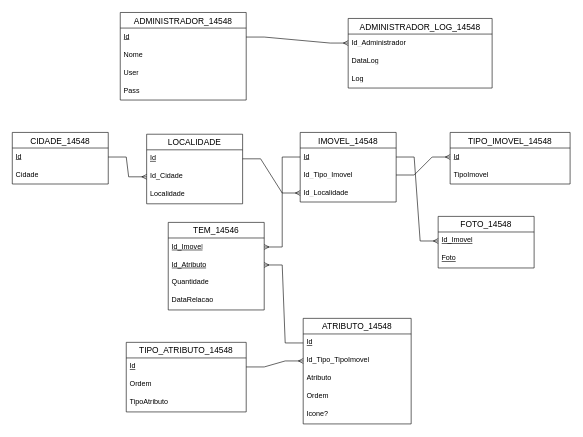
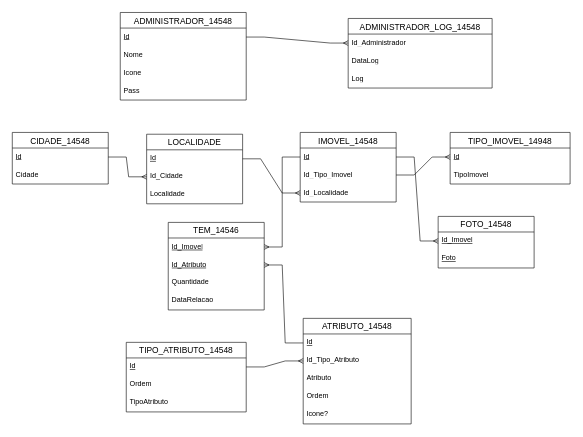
  <mxCell id="0" />
  <mxCell id="1" parent="0" />
  <mxCell id="2" value="LOCALIDADE" style="swimlane;fontStyle=0;childLayout=stackLayout;horizontal=1;startSize=26;horizontalStack=0;resizeParent=1;resizeParentMax=0;resizeLast=0;collapsible=1;marginBottom=0;align=center;fontSize=14;" vertex="1" parent="1"><mxGeometry x="244" y="223" width="160" height="116" as="geometry" /></mxCell>
  <mxCell id="3" value="Id" style="text;strokeColor=none;fillColor=none;spacingLeft=4;spacingRight=4;overflow=hidden;rotatable=0;points=[[0,0.5],[1,0.5]];portConstraint=eastwest;fontSize=12;whiteSpace=wrap;html=1;fontStyle=4" vertex="1" parent="2"><mxGeometry y="26" width="160" height="30" as="geometry" /></mxCell>
  <mxCell id="4" value="Id_Cidade" style="text;strokeColor=none;fillColor=none;spacingLeft=4;spacingRight=4;overflow=hidden;rotatable=0;points=[[0,0.5],[1,0.5]];portConstraint=eastwest;fontSize=12;whiteSpace=wrap;html=1;" vertex="1" parent="2"><mxGeometry y="56" width="160" height="30" as="geometry" /></mxCell>
  <mxCell id="5" value="Localidade" style="text;strokeColor=none;fillColor=none;spacingLeft=4;spacingRight=4;overflow=hidden;rotatable=0;points=[[0,0.5],[1,0.5]];portConstraint=eastwest;fontSize=12;whiteSpace=wrap;html=1;" vertex="1" parent="2"><mxGeometry y="86" width="160" height="30" as="geometry" /></mxCell>
  <mxCell id="6" value="IMOVEL_14548" style="swimlane;fontStyle=0;childLayout=stackLayout;horizontal=1;startSize=26;horizontalStack=0;resizeParent=1;resizeParentMax=0;resizeLast=0;collapsible=1;marginBottom=0;align=center;fontSize=14;" vertex="1" parent="1"><mxGeometry x="500" y="220" width="160" height="116" as="geometry" /></mxCell>
  <mxCell id="7" value="Id" style="text;strokeColor=none;fillColor=none;spacingLeft=4;spacingRight=4;overflow=hidden;rotatable=0;points=[[0,0.5],[1,0.5]];portConstraint=eastwest;fontSize=12;whiteSpace=wrap;html=1;fontStyle=4" vertex="1" parent="6"><mxGeometry y="26" width="160" height="30" as="geometry" /></mxCell>
  <mxCell id="8" value="Id_Tipo_Imovel" style="text;strokeColor=none;fillColor=none;spacingLeft=4;spacingRight=4;overflow=hidden;rotatable=0;points=[[0,0.5],[1,0.5]];portConstraint=eastwest;fontSize=12;whiteSpace=wrap;html=1;" vertex="1" parent="6"><mxGeometry y="56" width="160" height="30" as="geometry" /></mxCell>
  <mxCell id="9" value="Id_Localidade" style="text;strokeColor=none;fillColor=none;spacingLeft=4;spacingRight=4;overflow=hidden;rotatable=0;points=[[0,0.5],[1,0.5]];portConstraint=eastwest;fontSize=12;whiteSpace=wrap;html=1;" vertex="1" parent="6"><mxGeometry y="86" width="160" height="30" as="geometry" /></mxCell>
  <mxCell id="10" value="CIDADE_14548" style="swimlane;fontStyle=0;childLayout=stackLayout;horizontal=1;startSize=26;horizontalStack=0;resizeParent=1;resizeParentMax=0;resizeLast=0;collapsible=1;marginBottom=0;align=center;fontSize=14;" vertex="1" parent="1"><mxGeometry x="20" y="220" width="160" height="86" as="geometry" /></mxCell>
  <mxCell id="11" value="Id" style="text;strokeColor=none;fillColor=none;spacingLeft=4;spacingRight=4;overflow=hidden;rotatable=0;points=[[0,0.5],[1,0.5]];portConstraint=eastwest;fontSize=12;whiteSpace=wrap;html=1;fontStyle=4" vertex="1" parent="10"><mxGeometry y="26" width="160" height="30" as="geometry" /></mxCell>
  <mxCell id="12" value="Cidade" style="text;strokeColor=none;fillColor=none;spacingLeft=4;spacingRight=4;overflow=hidden;rotatable=0;points=[[0,0.5],[1,0.5]];portConstraint=eastwest;fontSize=12;whiteSpace=wrap;html=1;" vertex="1" parent="10"><mxGeometry y="56" width="160" height="30" as="geometry" /></mxCell>
  <mxCell id="13" value="ADMINISTRADOR_14548" style="swimlane;fontStyle=0;childLayout=stackLayout;horizontal=1;startSize=26;horizontalStack=0;resizeParent=1;resizeParentMax=0;resizeLast=0;collapsible=1;marginBottom=0;align=center;fontSize=14;" vertex="1" parent="1"><mxGeometry x="200" y="20" width="210" height="146" as="geometry" /></mxCell>
  <mxCell id="14" value="Id" style="text;strokeColor=none;fillColor=none;spacingLeft=4;spacingRight=4;overflow=hidden;rotatable=0;points=[[0,0.5],[1,0.5]];portConstraint=eastwest;fontSize=12;whiteSpace=wrap;html=1;fontStyle=4" vertex="1" parent="13"><mxGeometry y="26" width="210" height="30" as="geometry" /></mxCell>
  <mxCell id="15" value="Nome" style="text;strokeColor=none;fillColor=none;spacingLeft=4;spacingRight=4;overflow=hidden;rotatable=0;points=[[0,0.5],[1,0.5]];portConstraint=eastwest;fontSize=12;whiteSpace=wrap;html=1;" vertex="1" parent="13"><mxGeometry y="56" width="210" height="30" as="geometry" /></mxCell>
- <mxCell id="16" value="User" style="text;strokeColor=none;fillColor=none;spacingLeft=4;spacingRight=4;overflow=hidden;rotatable=0;points=[[0,0.5],[1,0.5]];portConstraint=eastwest;fontSize=12;whiteSpace=wrap;html=1;" vertex="1" parent="13"><mxGeometry y="86" width="210" height="30" as="geometry" /></mxCell>
+ <mxCell id="16" value="Icone" style="text;strokeColor=none;fillColor=none;spacingLeft=4;spacingRight=4;overflow=hidden;rotatable=0;points=[[0,0.5],[1,0.5]];portConstraint=eastwest;fontSize=12;whiteSpace=wrap;html=1;" vertex="1" parent="13"><mxGeometry y="86" width="210" height="30" as="geometry" /></mxCell>
  <mxCell id="17" value="Pass" style="text;strokeColor=none;fillColor=none;spacingLeft=4;spacingRight=4;overflow=hidden;rotatable=0;points=[[0,0.5],[1,0.5]];portConstraint=eastwest;fontSize=12;whiteSpace=wrap;html=1;" vertex="1" parent="13"><mxGeometry y="116" width="210" height="30" as="geometry" /></mxCell>
  <mxCell id="18" value="ADMINISTRADOR_LOG_14548" style="swimlane;fontStyle=0;childLayout=stackLayout;horizontal=1;startSize=26;horizontalStack=0;resizeParent=1;resizeParentMax=0;resizeLast=0;collapsible=1;marginBottom=0;align=center;fontSize=14;" vertex="1" parent="1"><mxGeometry x="580" y="30" width="240" height="116" as="geometry" /></mxCell>
  <mxCell id="19" value="Id_Administrador" style="text;strokeColor=none;fillColor=none;spacingLeft=4;spacingRight=4;overflow=hidden;rotatable=0;points=[[0,0.5],[1,0.5]];portConstraint=eastwest;fontSize=12;whiteSpace=wrap;html=1;fontStyle=0" vertex="1" parent="18"><mxGeometry y="26" width="240" height="30" as="geometry" /></mxCell>
  <mxCell id="20" value="DataLog" style="text;strokeColor=none;fillColor=none;spacingLeft=4;spacingRight=4;overflow=hidden;rotatable=0;points=[[0,0.5],[1,0.5]];portConstraint=eastwest;fontSize=12;whiteSpace=wrap;html=1;" vertex="1" parent="18"><mxGeometry y="56" width="240" height="30" as="geometry" /></mxCell>
  <mxCell id="21" value="Log" style="text;strokeColor=none;fillColor=none;spacingLeft=4;spacingRight=4;overflow=hidden;rotatable=0;points=[[0,0.5],[1,0.5]];portConstraint=eastwest;fontSize=12;whiteSpace=wrap;html=1;" vertex="1" parent="18"><mxGeometry y="86" width="240" height="30" as="geometry" /></mxCell>
  <mxCell id="22" value="ATRIBUTO_14548" style="swimlane;fontStyle=0;childLayout=stackLayout;horizontal=1;startSize=26;horizontalStack=0;resizeParent=1;resizeParentMax=0;resizeLast=0;collapsible=1;marginBottom=0;align=center;fontSize=14;" vertex="1" parent="1"><mxGeometry x="505" y="530" width="180" height="176" as="geometry" /></mxCell>
  <mxCell id="23" value="Id" style="text;strokeColor=none;fillColor=none;spacingLeft=4;spacingRight=4;overflow=hidden;rotatable=0;points=[[0,0.5],[1,0.5]];portConstraint=eastwest;fontSize=12;whiteSpace=wrap;html=1;fontStyle=4" vertex="1" parent="22"><mxGeometry y="26" width="180" height="30" as="geometry" /></mxCell>
- <mxCell id="24" value="Id_Tipo_TipoImovel" style="text;strokeColor=none;fillColor=none;spacingLeft=4;spacingRight=4;overflow=hidden;rotatable=0;points=[[0,0.5],[1,0.5]];portConstraint=eastwest;fontSize=12;whiteSpace=wrap;html=1;" vertex="1" parent="22"><mxGeometry y="56" width="180" height="30" as="geometry" /></mxCell>
+ <mxCell id="24" value="Id_Tipo_Atributo" style="text;strokeColor=none;fillColor=none;spacingLeft=4;spacingRight=4;overflow=hidden;rotatable=0;points=[[0,0.5],[1,0.5]];portConstraint=eastwest;fontSize=12;whiteSpace=wrap;html=1;" vertex="1" parent="22"><mxGeometry y="56" width="180" height="30" as="geometry" /></mxCell>
  <mxCell id="25" value="Atributo" style="text;strokeColor=none;fillColor=none;spacingLeft=4;spacingRight=4;overflow=hidden;rotatable=0;points=[[0,0.5],[1,0.5]];portConstraint=eastwest;fontSize=12;whiteSpace=wrap;html=1;" vertex="1" parent="22"><mxGeometry y="86" width="180" height="30" as="geometry" /></mxCell>
  <mxCell id="26" value="Ordem" style="text;strokeColor=none;fillColor=none;spacingLeft=4;spacingRight=4;overflow=hidden;rotatable=0;points=[[0,0.5],[1,0.5]];portConstraint=eastwest;fontSize=12;whiteSpace=wrap;html=1;" vertex="1" parent="22"><mxGeometry y="116" width="180" height="30" as="geometry" /></mxCell>
  <mxCell id="27" value="Icone?" style="text;strokeColor=none;fillColor=none;spacingLeft=4;spacingRight=4;overflow=hidden;rotatable=0;points=[[0,0.5],[1,0.5]];portConstraint=eastwest;fontSize=12;whiteSpace=wrap;html=1;" vertex="1" parent="22"><mxGeometry y="146" width="180" height="30" as="geometry" /></mxCell>
- <mxCell id="28" value="TIPO_IMOVEL_14548" style="swimlane;fontStyle=0;childLayout=stackLayout;horizontal=1;startSize=26;horizontalStack=0;resizeParent=1;resizeParentMax=0;resizeLast=0;collapsible=1;marginBottom=0;align=center;fontSize=14;" vertex="1" parent="1"><mxGeometry x="750" y="220" width="200" height="86" as="geometry" /></mxCell>
+ <mxCell id="28" value="TIPO_IMOVEL_14948" style="swimlane;fontStyle=0;childLayout=stackLayout;horizontal=1;startSize=26;horizontalStack=0;resizeParent=1;resizeParentMax=0;resizeLast=0;collapsible=1;marginBottom=0;align=center;fontSize=14;" vertex="1" parent="1"><mxGeometry x="750" y="220" width="200" height="86" as="geometry" /></mxCell>
  <mxCell id="29" value="Id" style="text;strokeColor=none;fillColor=none;spacingLeft=4;spacingRight=4;overflow=hidden;rotatable=0;points=[[0,0.5],[1,0.5]];portConstraint=eastwest;fontSize=12;whiteSpace=wrap;html=1;fontStyle=4" vertex="1" parent="28"><mxGeometry y="26" width="200" height="30" as="geometry" /></mxCell>
  <mxCell id="30" value="TipoImovel" style="text;strokeColor=none;fillColor=none;spacingLeft=4;spacingRight=4;overflow=hidden;rotatable=0;points=[[0,0.5],[1,0.5]];portConstraint=eastwest;fontSize=12;whiteSpace=wrap;html=1;" vertex="1" parent="28"><mxGeometry y="56" width="200" height="30" as="geometry" /></mxCell>
  <mxCell id="31" value="TIPO_ATRIBUTO_14548" style="swimlane;fontStyle=0;childLayout=stackLayout;horizontal=1;startSize=26;horizontalStack=0;resizeParent=1;resizeParentMax=0;resizeLast=0;collapsible=1;marginBottom=0;align=center;fontSize=14;" vertex="1" parent="1"><mxGeometry x="210" y="570" width="200" height="116" as="geometry" /></mxCell>
  <mxCell id="32" value="Id" style="text;strokeColor=none;fillColor=none;spacingLeft=4;spacingRight=4;overflow=hidden;rotatable=0;points=[[0,0.5],[1,0.5]];portConstraint=eastwest;fontSize=12;whiteSpace=wrap;html=1;fontStyle=4" vertex="1" parent="31"><mxGeometry y="26" width="200" height="30" as="geometry" /></mxCell>
  <mxCell id="33" value="Ordem" style="text;strokeColor=none;fillColor=none;spacingLeft=4;spacingRight=4;overflow=hidden;rotatable=0;points=[[0,0.5],[1,0.5]];portConstraint=eastwest;fontSize=12;whiteSpace=wrap;html=1;" vertex="1" parent="31"><mxGeometry y="56" width="200" height="30" as="geometry" /></mxCell>
  <mxCell id="34" value="TipoAtributo" style="text;strokeColor=none;fillColor=none;spacingLeft=4;spacingRight=4;overflow=hidden;rotatable=0;points=[[0,0.5],[1,0.5]];portConstraint=eastwest;fontSize=12;whiteSpace=wrap;html=1;" vertex="1" parent="31"><mxGeometry y="86" width="200" height="30" as="geometry" /></mxCell>
  <mxCell id="35" value="TEM_14546" style="swimlane;fontStyle=0;childLayout=stackLayout;horizontal=1;startSize=26;horizontalStack=0;resizeParent=1;resizeParentMax=0;resizeLast=0;collapsible=1;marginBottom=0;align=center;fontSize=14;" vertex="1" parent="1"><mxGeometry x="280" y="370" width="160" height="146" as="geometry" /></mxCell>
  <mxCell id="36" value="Id_Imovel" style="text;strokeColor=none;fillColor=none;spacingLeft=4;spacingRight=4;overflow=hidden;rotatable=0;points=[[0,0.5],[1,0.5]];portConstraint=eastwest;fontSize=12;whiteSpace=wrap;html=1;verticalAlign=middle;fontStyle=4" vertex="1" parent="35"><mxGeometry y="26" width="160" height="30" as="geometry" /></mxCell>
  <mxCell id="37" value="Id_Atributo" style="text;strokeColor=none;fillColor=none;spacingLeft=4;spacingRight=4;overflow=hidden;rotatable=0;points=[[0,0.5],[1,0.5]];portConstraint=eastwest;fontSize=12;whiteSpace=wrap;html=1;verticalAlign=middle;fontStyle=4" vertex="1" parent="35"><mxGeometry y="56" width="160" height="30" as="geometry" /></mxCell>
  <mxCell id="38" value="Quantidade" style="text;strokeColor=none;fillColor=none;spacingLeft=4;spacingRight=4;overflow=hidden;rotatable=0;points=[[0,0.5],[1,0.5]];portConstraint=eastwest;fontSize=12;whiteSpace=wrap;html=1;" vertex="1" parent="35"><mxGeometry y="86" width="160" height="30" as="geometry" /></mxCell>
  <mxCell id="39" value="DataRelacao" style="text;strokeColor=none;fillColor=none;spacingLeft=4;spacingRight=4;overflow=hidden;rotatable=0;points=[[0,0.5],[1,0.5]];portConstraint=eastwest;fontSize=12;whiteSpace=wrap;html=1;" vertex="1" parent="35"><mxGeometry y="116" width="160" height="30" as="geometry" /></mxCell>
  <mxCell id="40" value="FOTO_14548" style="swimlane;fontStyle=0;childLayout=stackLayout;horizontal=1;startSize=26;horizontalStack=0;resizeParent=1;resizeParentMax=0;resizeLast=0;collapsible=1;marginBottom=0;align=center;fontSize=14;" vertex="1" parent="1"><mxGeometry x="730" y="360" width="160" height="86" as="geometry" /></mxCell>
  <mxCell id="41" value="Id_Imovel" style="text;strokeColor=none;fillColor=none;spacingLeft=4;spacingRight=4;overflow=hidden;rotatable=0;points=[[0,0.5],[1,0.5]];portConstraint=eastwest;fontSize=12;whiteSpace=wrap;html=1;fontStyle=4" vertex="1" parent="40"><mxGeometry y="26" width="160" height="30" as="geometry" /></mxCell>
  <mxCell id="42" value="Foto" style="text;strokeColor=none;fillColor=none;spacingLeft=4;spacingRight=4;overflow=hidden;rotatable=0;points=[[0,0.5],[1,0.5]];portConstraint=eastwest;fontSize=12;whiteSpace=wrap;html=1;fontStyle=4" vertex="1" parent="40"><mxGeometry y="56" width="160" height="30" as="geometry" /></mxCell>
  <mxCell id="43" value="" style="edgeStyle=entityRelationEdgeStyle;fontSize=12;html=1;endArrow=ERmany;rounded=0;exitX=1;exitY=0.5;exitDx=0;exitDy=0;entryX=0;entryY=0.5;entryDx=0;entryDy=0;" edge="1" parent="1" source="14" target="19"><mxGeometry width="100" height="100" relative="1" as="geometry"><mxPoint x="650" y="240" as="sourcePoint" /><mxPoint x="750" y="140" as="targetPoint" /></mxGeometry></mxCell>
  <mxCell id="44" value="" style="edgeStyle=entityRelationEdgeStyle;fontSize=12;html=1;endArrow=ERmany;rounded=0;exitX=1;exitY=0.5;exitDx=0;exitDy=0;entryX=0;entryY=0.5;entryDx=0;entryDy=0;" edge="1" parent="1" source="11" target="4"><mxGeometry width="100" height="100" relative="1" as="geometry"><mxPoint x="164" y="74" as="sourcePoint" /><mxPoint x="334" y="84" as="targetPoint" /></mxGeometry></mxCell>
  <mxCell id="45" value="" style="edgeStyle=entityRelationEdgeStyle;fontSize=12;html=1;endArrow=ERmany;rounded=0;exitX=1;exitY=0.5;exitDx=0;exitDy=0;entryX=0;entryY=0.5;entryDx=0;entryDy=0;" edge="1" parent="1" source="3" target="9"><mxGeometry width="100" height="100" relative="1" as="geometry"><mxPoint x="300" y="245" as="sourcePoint" /><mxPoint x="480" y="281" as="targetPoint" /></mxGeometry></mxCell>
  <mxCell id="46" value="" style="edgeStyle=entityRelationEdgeStyle;fontSize=12;html=1;endArrow=ERmany;rounded=0;exitX=1;exitY=0.5;exitDx=0;exitDy=0;entryX=0;entryY=0.5;entryDx=0;entryDy=0;" edge="1" parent="1" source="8" target="29"><mxGeometry width="100" height="100" relative="1" as="geometry"><mxPoint x="300" y="271" as="sourcePoint" /><mxPoint x="480" y="331" as="targetPoint" /></mxGeometry></mxCell>
  <mxCell id="47" value="" style="edgeStyle=entityRelationEdgeStyle;fontSize=12;html=1;endArrow=ERmany;rounded=0;exitX=1;exitY=0.5;exitDx=0;exitDy=0;entryX=0;entryY=0.5;entryDx=0;entryDy=0;" edge="1" parent="1" source="7" target="41"><mxGeometry width="100" height="100" relative="1" as="geometry"><mxPoint x="640" y="301" as="sourcePoint" /><mxPoint x="800" y="271" as="targetPoint" /></mxGeometry></mxCell>
  <mxCell id="48" value="" style="edgeStyle=entityRelationEdgeStyle;fontSize=12;html=1;endArrow=ERmany;rounded=0;exitX=0;exitY=0.5;exitDx=0;exitDy=0;entryX=1;entryY=0.5;entryDx=0;entryDy=0;" edge="1" parent="1" source="7" target="36"><mxGeometry width="100" height="100" relative="1" as="geometry"><mxPoint x="640" y="271" as="sourcePoint" /><mxPoint x="820" y="511" as="targetPoint" /></mxGeometry></mxCell>
  <mxCell id="49" value="" style="edgeStyle=entityRelationEdgeStyle;fontSize=12;html=1;endArrow=ERmany;rounded=0;exitX=0;exitY=0.5;exitDx=0;exitDy=0;entryX=1;entryY=0.5;entryDx=0;entryDy=0;" edge="1" parent="1" source="23" target="37"><mxGeometry width="100" height="100" relative="1" as="geometry"><mxPoint x="710" y="560" as="sourcePoint" /><mxPoint x="730" y="800" as="targetPoint" /></mxGeometry></mxCell>
  <mxCell id="50" value="" style="edgeStyle=entityRelationEdgeStyle;fontSize=12;html=1;endArrow=ERmany;rounded=0;exitX=1;exitY=0.5;exitDx=0;exitDy=0;entryX=0;entryY=0.5;entryDx=0;entryDy=0;" edge="1" parent="1" source="32" target="24"><mxGeometry width="100" height="100" relative="1" as="geometry"><mxPoint x="665" y="581" as="sourcePoint" /><mxPoint x="665" y="321" as="targetPoint" /></mxGeometry></mxCell>
